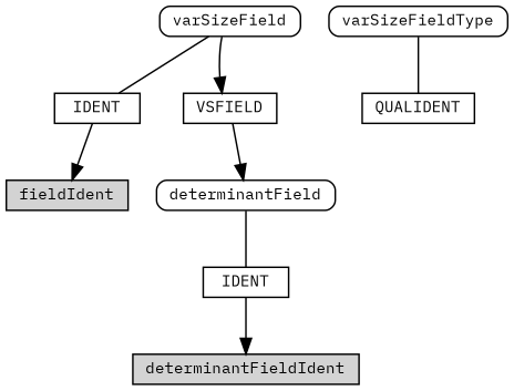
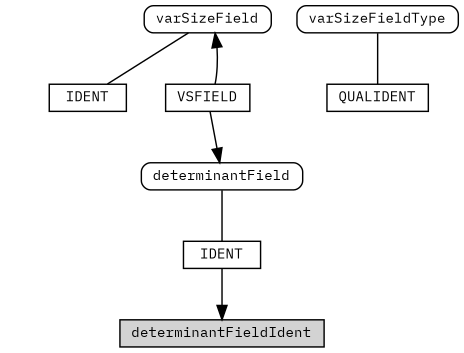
  digraph {
    fontname="IBM Plex Mono"
    node [fontname="IBM Plex Mono" fontsize=10 shape=box style=solid]
    edge [arrowhead=normal fontname="IBM Plex Mono"]
    n1 [height=0.25 label=varSizeField style=rounded]
    n2 [height=0.25 label=IDENT]
    VSFIELD [height=0.25]
    n4 [height=0.25 label=determinantField style=rounded]
    n5 [height=0.25 label=IDENT]
    n6 [height=0.25 label=varSizeFieldType style=rounded]
    n7 [height=0.25 label=QUALIDENT]
-   n8 [fillcolor=lightgrey height=0.25 label=fieldIdent style=filled]
    n9 [fillcolor=lightgrey height=0.25 label=determinantFieldIdent style=filled]
    n1 -> n2 [arrowhead=none]
-   n2 -> n8
-   n1 -> VSFIELD
+   VSFIELD -> n1
    VSFIELD -> n4
    n4 -> n5 [arrowhead=none]
    n5 -> n9
    n6 -> n7 [arrowhead=none]
  }
